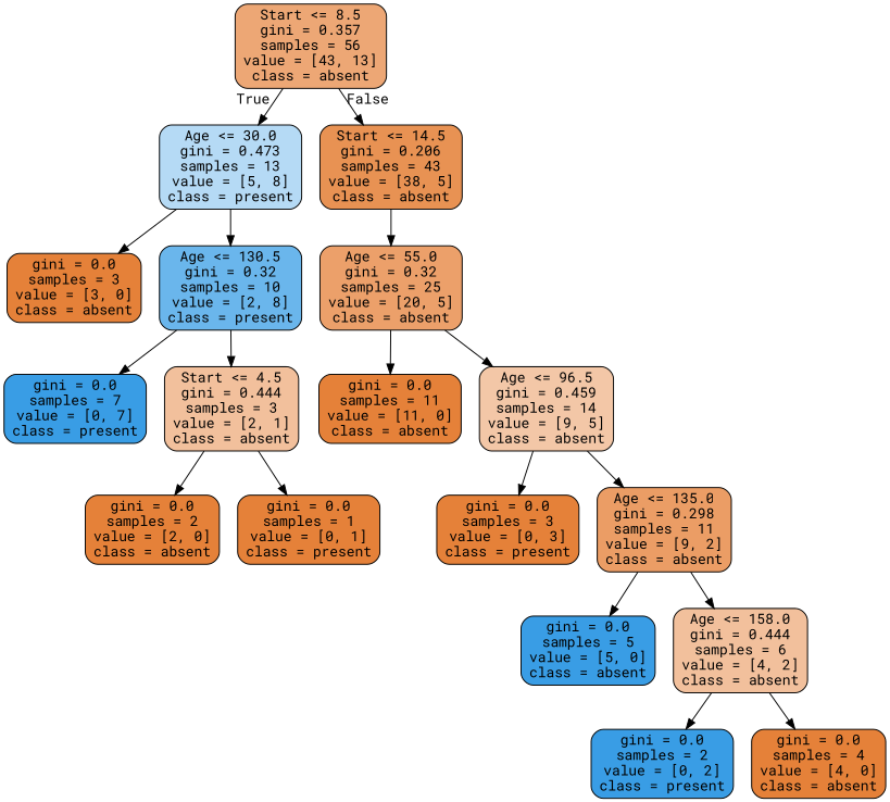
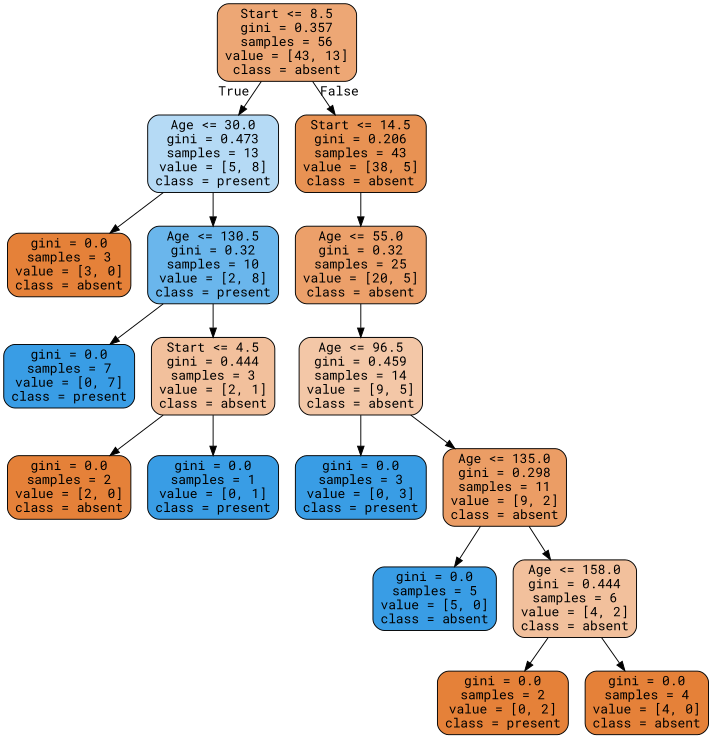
  digraph {
    fontname="Roboto Mono"
    node [color=black fillcolor="#399de5" fontname="Roboto Mono" shape=box style="filled, rounded"]
    edge [fontname="Roboto Mono"]
    n1 [fillcolor="#eda775" label="Start <= 8.5\ngini = 0.357\nsamples = 56\nvalue = [43, 13]\nclass = absent"]
    n2 [fillcolor="#b5daf5" label="Age <= 30.0\ngini = 0.473\nsamples = 13\nvalue = [5, 8]\nclass = present"]
    n3 [fillcolor="#e89253" label="Start <= 14.5\ngini = 0.206\nsamples = 43\nvalue = [38, 5]\nclass = absent"]
    n4 [fillcolor="#e58139" label="gini = 0.0\nsamples = 3\nvalue = [3, 0]\nclass = absent"]
    n5 [fillcolor="#6ab6ec" label="Age <= 130.5\ngini = 0.32\nsamples = 10\nvalue = [2, 8]\nclass = present"]
    n6 [fillcolor="#eca06a" label="Age <= 55.0\ngini = 0.32\nsamples = 25\nvalue = [20, 5]\nclass = absent"]
    n7 [label="gini = 0.0\nsamples = 7\nvalue = [0, 7]\nclass = present"]
    n8 [fillcolor="#f2c09c" label="Start <= 4.5\ngini = 0.444\nsamples = 3\nvalue = [2, 1]\nclass = absent"]
    n9 [fillcolor="#e58139" label="gini = 0.0\nsamples = 2\nvalue = [2, 0]\nclass = absent"]
-   n10 [fillcolor="#e58139" label="gini = 0.0\nsamples = 1\nvalue = [0, 1]\nclass = present"]
-   n11 [fillcolor="#e58139" label="gini = 0.0\nsamples = 11\nvalue = [11, 0]\nclass = absent"]
+   n10 [label="gini = 0.0\nsamples = 1\nvalue = [0, 1]\nclass = present"]
    n12 [fillcolor="#f3c7a7" label="Age <= 96.5\ngini = 0.459\nsamples = 14\nvalue = [9, 5]\nclass = absent"]
-   n13 [fillcolor="#e58139" label="gini = 0.0\nsamples = 3\nvalue = [0, 3]\nclass = present"]
+   n13 [label="gini = 0.0\nsamples = 3\nvalue = [0, 3]\nclass = present"]
    n14 [fillcolor="#eb9d65" label="Age <= 135.0\ngini = 0.298\nsamples = 11\nvalue = [9, 2]\nclass = absent"]
    n15 [label="gini = 0.0\nsamples = 5\nvalue = [5, 0]\nclass = absent"]
    n16 [fillcolor="#f2c09c" label="Age <= 158.0\ngini = 0.444\nsamples = 6\nvalue = [4, 2]\nclass = absent"]
-   n17 [label="gini = 0.0\nsamples = 2\nvalue = [0, 2]\nclass = present"]
+   n17 [fillcolor="#e58139" label="gini = 0.0\nsamples = 2\nvalue = [0, 2]\nclass = present"]
    n18 [fillcolor="#e58139" label="gini = 0.0\nsamples = 4\nvalue = [4, 0]\nclass = absent"]
    n1 -> n2 [headlabel=True labelangle=45 labeldistance=2.5]
    n1 -> n3 [headlabel=False labelangle=-45 labeldistance=2.5]
    n2 -> n4
    n2 -> n5
    n3 -> n6
    n5 -> n7
    n5 -> n8
-   n6 -> n11
    n6 -> n12
    n8 -> n9
    n8 -> n10
    n12 -> n13
    n12 -> n14
    n14 -> n15
    n14 -> n16
    n16 -> n17
    n16 -> n18
  }
